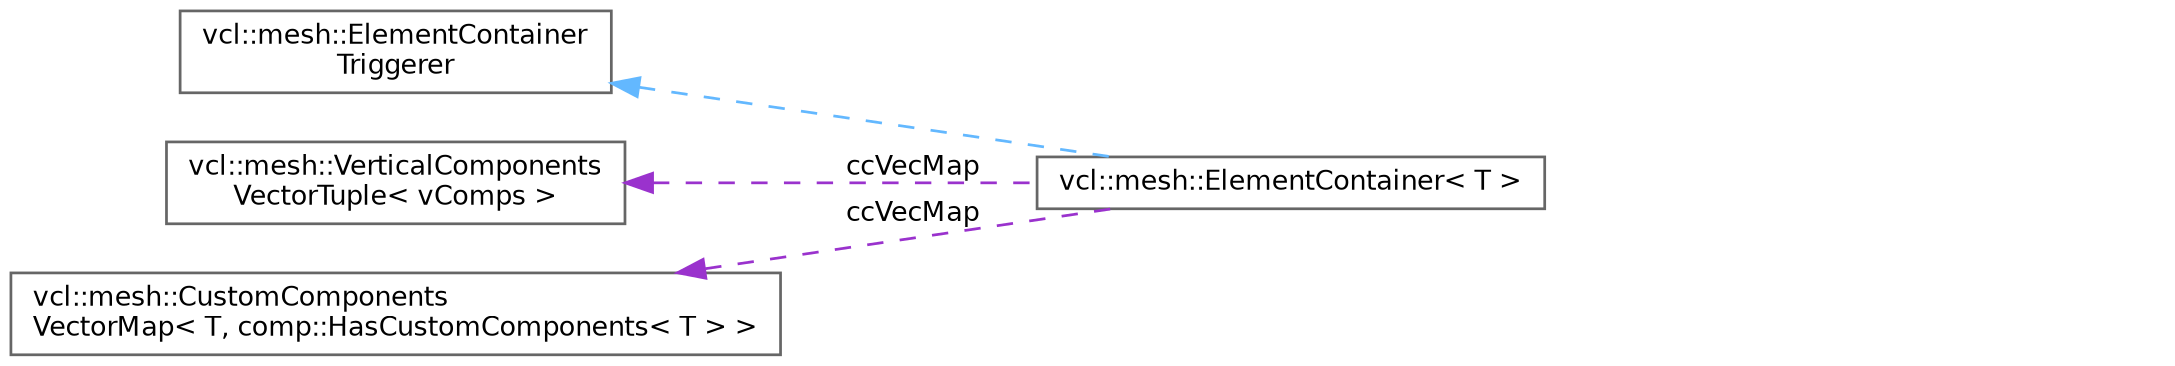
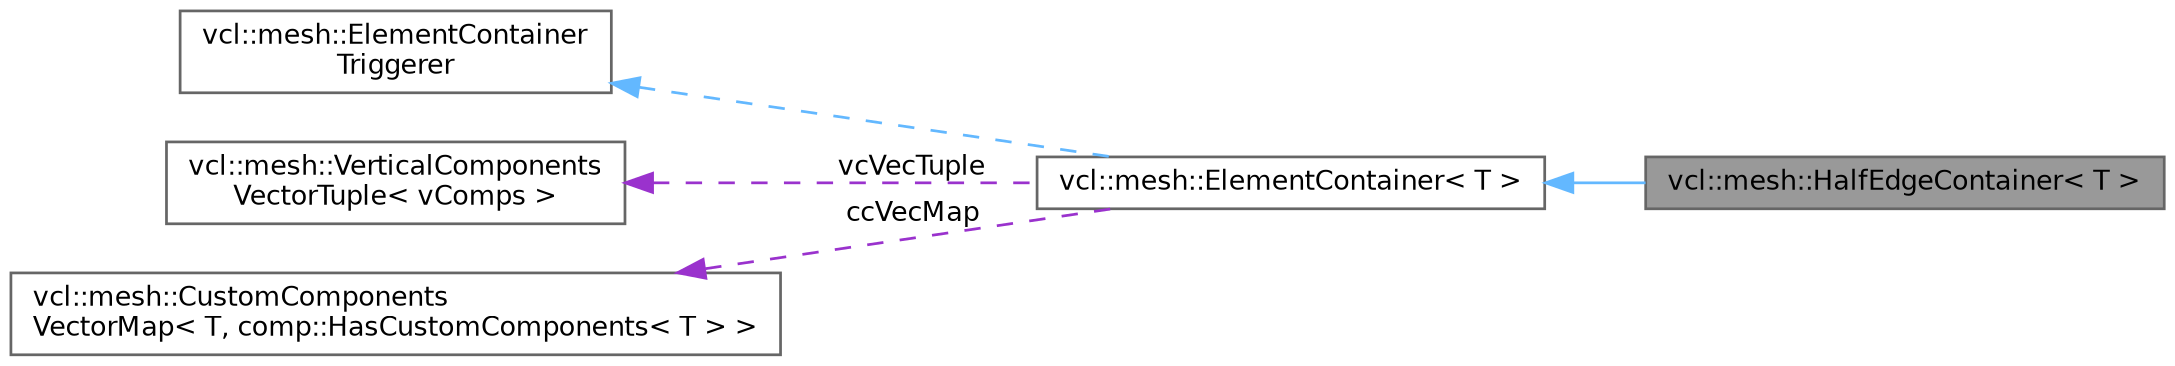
  digraph {
    rankdir=LR
    node [color=gray40 fillcolor=white fontname=Helvetica fontsize=10 shape=box style=filled]
    edge [color=steelblue1 dir=back fontname=Helvetica fontsize=10 labelfontname=Helvetica labelfontsize=10 style=dashed]
+   n1 [fillcolor=grey60 fontcolor=black height=0.2 label="vcl::mesh::HalfEdgeContainer\< T \>" width=0.4]
    n2 [height=0.2 label="vcl::mesh::ElementContainer\< T \>" width=0.4]
    n3 [height=0.2 label="vcl::mesh::ElementContainer\lTriggerer" width=0.4]
    n4 [height=0.2 label="vcl::mesh::VerticalComponents\lVectorTuple\< vComps \>" width=0.4]
    n5 [height=0.2 label="vcl::mesh::CustomComponents\lVectorMap\< T, comp::HasCustomComponents\< T \> \>" width=0.4]
+   n2 -> n1 [style=solid]
    n3 -> n2
-   n4 -> n2 [color=darkorchid3 label=" ccVecMap"]
+   n4 -> n2 [color=darkorchid3 label=" vcVecTuple"]
    n5 -> n2 [color=darkorchid3 label=" ccVecMap"]
  }
